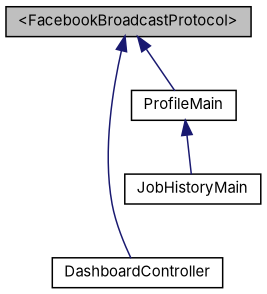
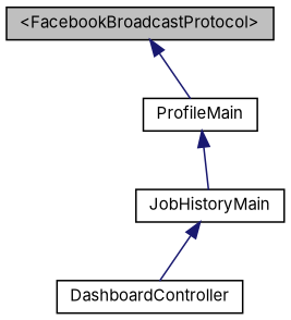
  digraph {
    fontname=Inter
    node [color=black fillcolor=white fontname=Inter fontsize=10 shape=record style=filled]
    edge [color=midnightblue dir=back fontname=Inter fontsize=10 labelfontname=Helvetica labelfontsize=10 style=solid]
    n1 [fillcolor=grey75 fontcolor=black height=0.2 label="\<FacebookBroadcastProtocol\>" width=0.4]
    n2 [height=0.2 label=DashboardController width=0.4]
    n3 [height=0.2 label=ProfileMain width=0.4]
    n4 [height=0.2 label=JobHistoryMain width=0.4]
-   n1 -> n2
+   n4 -> n2
    n1 -> n3
    n3 -> n4
  }
